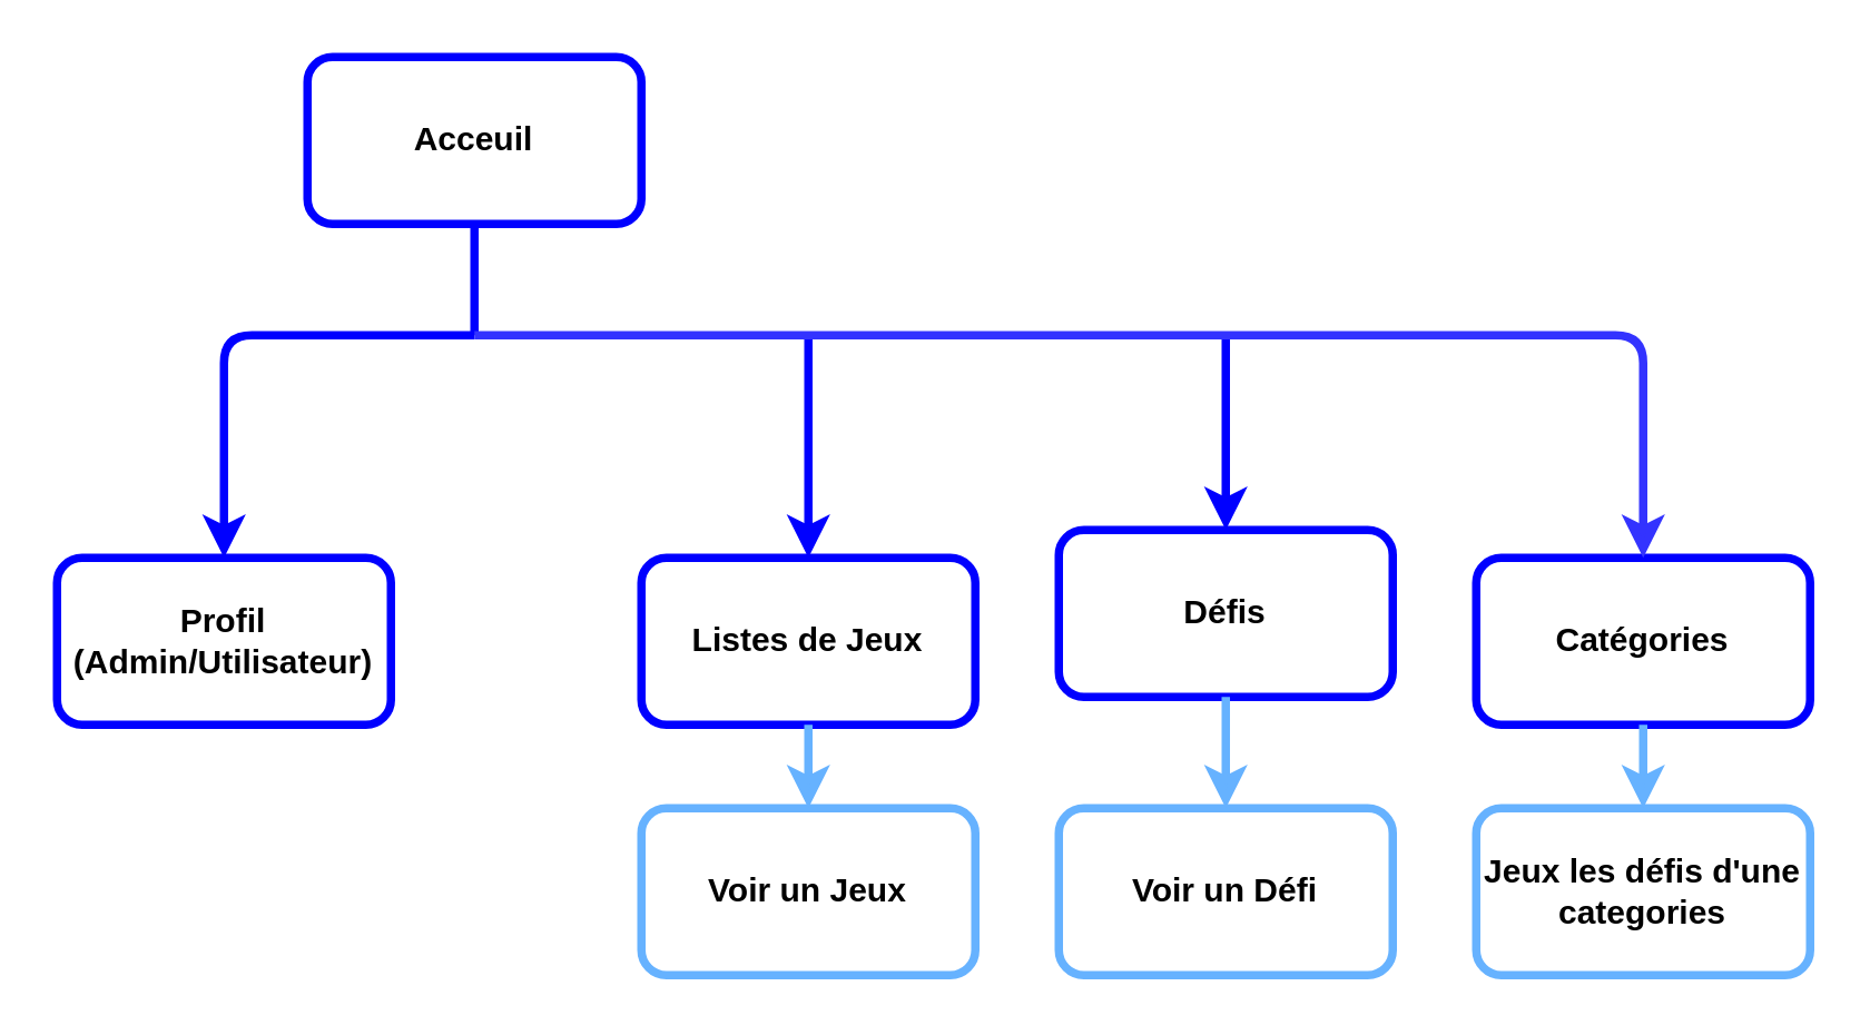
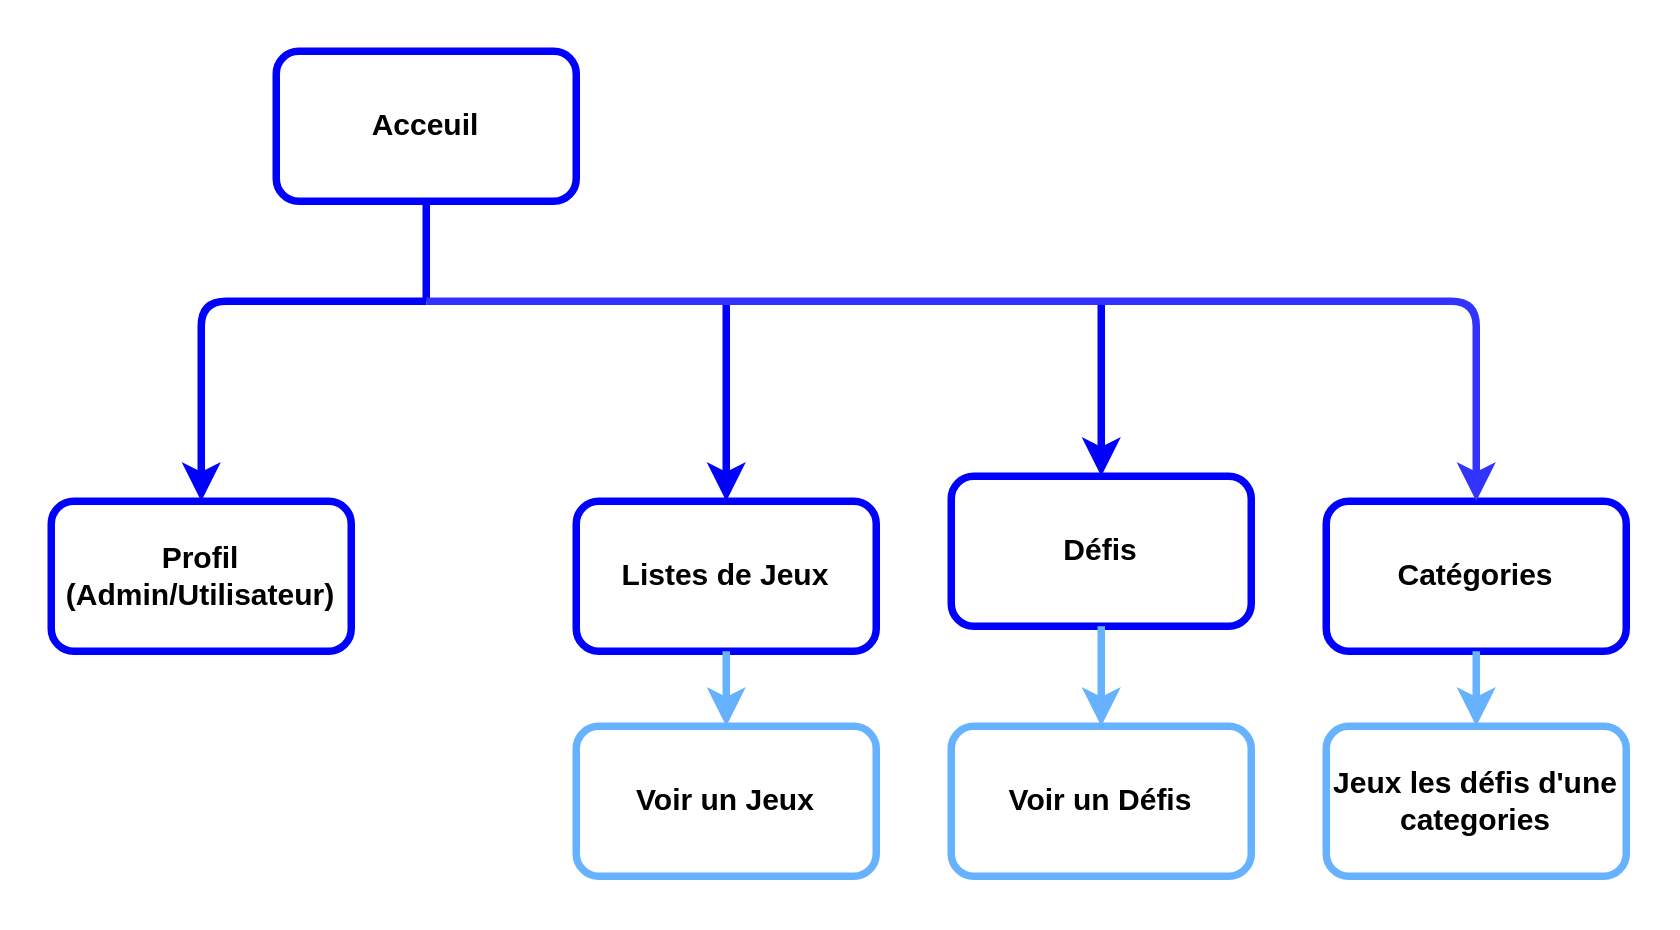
  <mxCell id="0" />
  <mxCell id="1" parent="0" />
  <mxCell id="2" value="&lt;b&gt;Acceuil&lt;/b&gt;" style="rounded=1;whiteSpace=wrap;html=1;strokeColor=#0000FF;strokeWidth=3;" parent="1" vertex="1"><mxGeometry x="110" y="20" width="120" height="60" as="geometry" /></mxCell>
  <mxCell id="3" value="" style="endArrow=none;html=1;entryX=0.5;entryY=1;entryDx=0;entryDy=0;fillColor=#0000FF;strokeWidth=3;strokeColor=#0000FF;" parent="1" target="2" edge="1"><mxGeometry width="50" height="50" relative="1" as="geometry"><mxPoint x="170" y="120" as="sourcePoint" /><mxPoint x="270" y="370" as="targetPoint" /></mxGeometry></mxCell>
  <mxCell id="4" value="&lt;b&gt;Défis&lt;/b&gt;" style="rounded=1;whiteSpace=wrap;html=1;strokeColor=#0000FF;strokeWidth=3;" parent="1" vertex="1"><mxGeometry x="380" y="190" width="120" height="60" as="geometry" /></mxCell>
  <mxCell id="5" value="&lt;b&gt;Listes de Jeux&lt;/b&gt;" style="rounded=1;whiteSpace=wrap;html=1;strokeColor=#0000FF;strokeWidth=3;" parent="1" vertex="1"><mxGeometry x="230" y="200" width="120" height="60" as="geometry" /></mxCell>
  <mxCell id="6" value="&lt;b&gt;Voir un Jeux&lt;/b&gt;" style="rounded=1;whiteSpace=wrap;html=1;strokeColor=#66B2FF;strokeWidth=3;" parent="1" vertex="1"><mxGeometry x="230" y="290" width="120" height="60" as="geometry" /></mxCell>
- <mxCell id="7" value="&lt;b&gt;Voir un Défi&lt;/b&gt;" style="rounded=1;whiteSpace=wrap;html=1;strokeColor=#66B2FF;strokeWidth=3;" parent="1" vertex="1"><mxGeometry x="380" y="290" width="120" height="60" as="geometry" /></mxCell>
+ <mxCell id="7" value="&lt;b&gt;Voir un Défis&lt;/b&gt;" style="rounded=1;whiteSpace=wrap;html=1;strokeColor=#66B2FF;strokeWidth=3;" parent="1" vertex="1"><mxGeometry x="380" y="290" width="120" height="60" as="geometry" /></mxCell>
  <mxCell id="8" value="&lt;b&gt;Catégories&lt;/b&gt;" style="rounded=1;whiteSpace=wrap;html=1;strokeColor=#0000FF;strokeWidth=3;" parent="1" vertex="1"><mxGeometry x="530" y="200" width="120" height="60" as="geometry" /></mxCell>
  <mxCell id="9" value="&lt;b&gt;Jeux les défis d'une categories&lt;/b&gt;" style="rounded=1;whiteSpace=wrap;html=1;strokeColor=#66B2FF;strokeWidth=3;" parent="1" vertex="1"><mxGeometry x="530" y="290" width="120" height="60" as="geometry" /></mxCell>
  <mxCell id="10" value="&lt;b&gt;Profil (Admin/Utilisateur)&lt;/b&gt;" style="rounded=1;whiteSpace=wrap;html=1;strokeColor=#0000FF;strokeWidth=3;" parent="1" vertex="1"><mxGeometry x="20" y="200" width="120" height="60" as="geometry" /></mxCell>
  <mxCell id="11" value="" style="endArrow=classic;html=1;entryX=0.5;entryY=0;entryDx=0;entryDy=0;fillColor=#0000FF;strokeWidth=3;strokeColor=#0000FF;" parent="1" target="4" edge="1"><mxGeometry width="50" height="50" relative="1" as="geometry"><mxPoint x="440" y="120" as="sourcePoint" /><mxPoint x="700" y="330" as="targetPoint" /></mxGeometry></mxCell>
  <mxCell id="12" value="" style="endArrow=classic;html=1;entryX=0.5;entryY=0;entryDx=0;entryDy=0;exitX=0.5;exitY=1;exitDx=0;exitDy=0;strokeWidth=3;strokeColor=#66B2FF;" parent="1" source="8" target="9" edge="1"><mxGeometry width="50" height="50" relative="1" as="geometry"><mxPoint x="300" y="150" as="sourcePoint" /><mxPoint x="300" y="230" as="targetPoint" /></mxGeometry></mxCell>
  <mxCell id="13" value="" style="endArrow=classic;html=1;exitX=0.5;exitY=1;exitDx=0;exitDy=0;entryX=0.5;entryY=0;entryDx=0;entryDy=0;strokeWidth=3;strokeColor=#66B2FF;" parent="1" source="5" target="6" edge="1"><mxGeometry width="50" height="50" relative="1" as="geometry"><mxPoint x="660" y="270" as="sourcePoint" /><mxPoint x="710" y="220" as="targetPoint" /></mxGeometry></mxCell>
  <mxCell id="14" value="" style="endArrow=classic;html=1;exitX=0.5;exitY=1;exitDx=0;exitDy=0;entryX=0.5;entryY=0;entryDx=0;entryDy=0;strokeWidth=3;strokeColor=#66B2FF;" parent="1" source="4" target="7" edge="1"><mxGeometry width="50" height="50" relative="1" as="geometry"><mxPoint x="650" y="270" as="sourcePoint" /><mxPoint x="700" y="220" as="targetPoint" /></mxGeometry></mxCell>
  <mxCell id="15" value="" style="endArrow=classic;html=1;strokeWidth=3;strokeColor=#0000FF;" parent="1" edge="1"><mxGeometry width="50" height="50" relative="1" as="geometry"><mxPoint x="170" y="120" as="sourcePoint" /><mxPoint x="80" y="200" as="targetPoint" /><Array as="points"><mxPoint x="80" y="120" /></Array></mxGeometry></mxCell>
  <mxCell id="16" value="" style="endArrow=classic;html=1;fillColor=#0000FF;strokeWidth=3;strokeColor=#0000FF;" edge="1" parent="1" target="5"><mxGeometry width="50" height="50" relative="1" as="geometry"><mxPoint x="290" y="120" as="sourcePoint" /><mxPoint x="450" y="320" as="targetPoint" /></mxGeometry></mxCell>
  <mxCell id="17" value="" style="endArrow=classic;html=1;entryX=0.5;entryY=0;entryDx=0;entryDy=0;strokeWidth=3;strokeColor=#3333FF;" edge="1" parent="1" target="8"><mxGeometry width="50" height="50" relative="1" as="geometry"><mxPoint x="170" y="120" as="sourcePoint" /><mxPoint x="10" y="290" as="targetPoint" /><Array as="points"><mxPoint x="590" y="120" /></Array></mxGeometry></mxCell>
